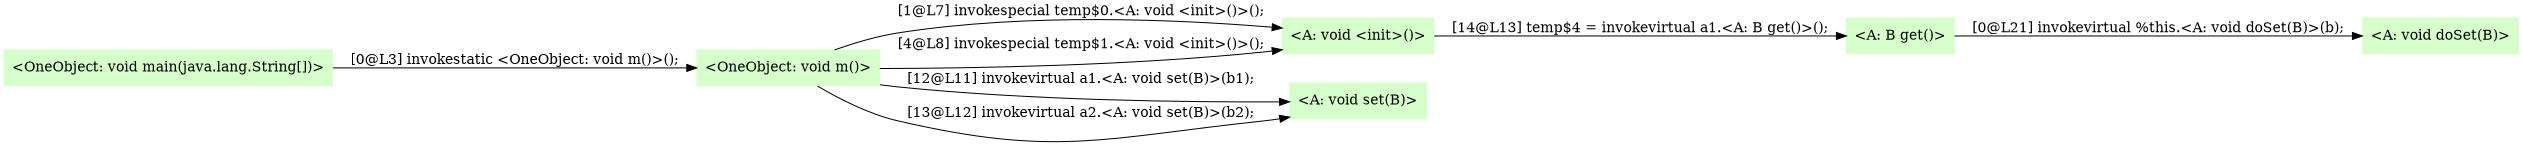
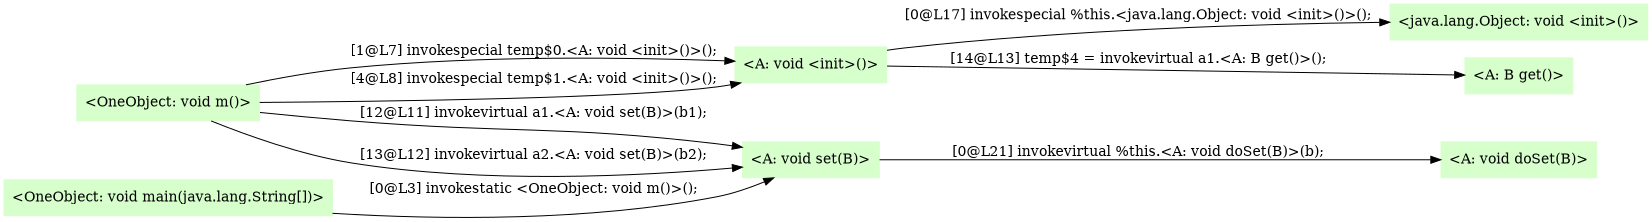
  digraph {
    rankdir=LR
    node [color=".3 .2 1.0" shape=box style=filled]
    n1 [label="<A: void doSet(B)>"]
    n2 [label="<A: void <init>()>"]
+   n3 [label="<java.lang.Object: void <init>()>"]
    n4 [label="<A: B get()>"]
    n5 [label="<A: void set(B)>"]
    n6 [label="<OneObject: void m()>"]
    n7 [label="<OneObject: void main(java.lang.String[])>"]
+   n2 -> n3 [label="[0@L17] invokespecial %this.<java.lang.Object: void <init>()>();"]
    n2 -> n4 [label="[14@L13] temp$4 = invokevirtual a1.<A: B get()>();"]
-   n4 -> n1 [label="[0@L21] invokevirtual %this.<A: void doSet(B)>(b);"]
+   n5 -> n1 [label="[0@L21] invokevirtual %this.<A: void doSet(B)>(b);"]
    n6 -> n2 [label="[1@L7] invokespecial temp$0.<A: void <init>()>();"]
    n6 -> n2 [label="[4@L8] invokespecial temp$1.<A: void <init>()>();"]
    n6 -> n5 [label="[12@L11] invokevirtual a1.<A: void set(B)>(b1);"]
    n6 -> n5 [label="[13@L12] invokevirtual a2.<A: void set(B)>(b2);"]
-   n7 -> n6 [label="[0@L3] invokestatic <OneObject: void m()>();"]
+   n7 -> n5 [label="[0@L3] invokestatic <OneObject: void m()>();"]
  }
